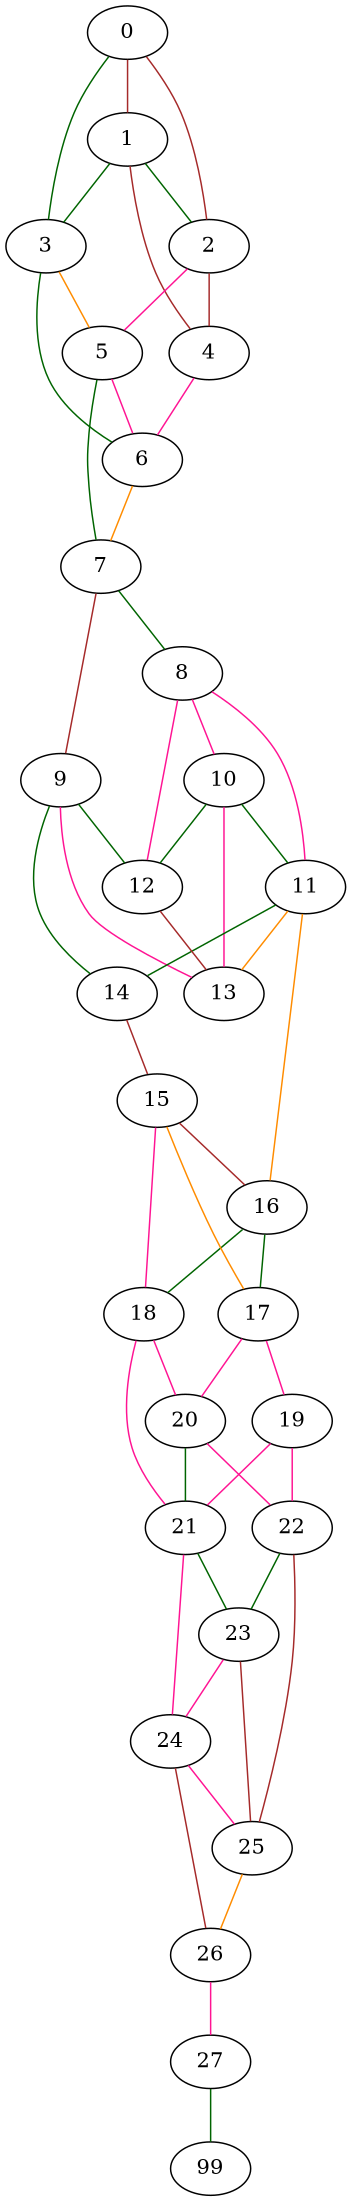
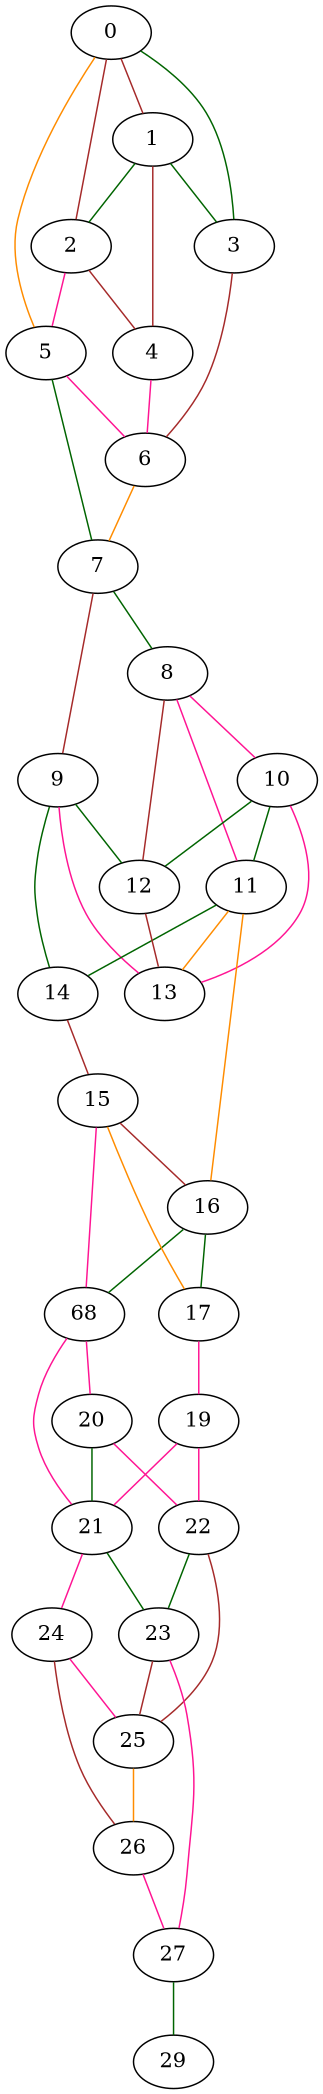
  graph {
    edge [color=deeppink]
    0
    1
    2
    3
    4
    5
    6
    7
    8
    9
    10
    11
    12
    13
    14
    16
    15
    17
-   18
+   18 [label=68]
    19
    20
    21
    22
    23
    24
    25
    26
    27
-   29 [label=99]
+   29
    0 -- 1 [color=brown]
    0 -- 2 [color=brown]
    0 -- 3 [color=darkgreen]
    1 -- 2 [color=darkgreen]
    1 -- 3 [color=darkgreen]
    1 -- 4 [color=brown]
    2 -- 4 [color=brown]
    2 -- 5
-   3 -- 5 [color=darkorange]
-   3 -- 6 [color=darkgreen]
+   0 -- 5 [color=darkorange]
+   3 -- 6 [color=brown]
    4 -- 6
    5 -- 6
    5 -- 7 [color=darkgreen]
    6 -- 7 [color=darkorange]
    7 -- 8 [color=darkgreen]
    7 -- 9 [color=brown]
    8 -- 10
    8 -- 11
-   8 -- 12
+   8 -- 12 [color=brown]
    9 -- 12 [color=darkgreen]
    9 -- 13
    9 -- 14 [color=darkgreen]
    10 -- 11 [color=darkgreen]
    10 -- 12 [color=darkgreen]
    10 -- 13
    11 -- 13 [color=darkorange]
    11 -- 14 [color=darkgreen]
    11 -- 16 [color=darkorange]
    12 -- 13 [color=brown]
    14 -- 15 [color=brown]
    16 -- 17 [color=darkgreen]
    16 -- 18 [color=darkgreen]
    15 -- 16 [color=brown]
    15 -- 17 [color=darkorange]
    15 -- 18
    17 -- 19
-   17 -- 20
    18 -- 20
    18 -- 21
    19 -- 21
    19 -- 22
    20 -- 21 [color=darkgreen]
    20 -- 22
    21 -- 23 [color=darkgreen]
    21 -- 24
    22 -- 23 [color=darkgreen]
    22 -- 25 [color=brown]
-   23 -- 24
+   23 -- 27
    23 -- 25 [color=brown]
    24 -- 25
    24 -- 26 [color=brown]
    25 -- 26 [color=darkorange]
    26 -- 27
    27 -- 29 [color=darkgreen]
  }
